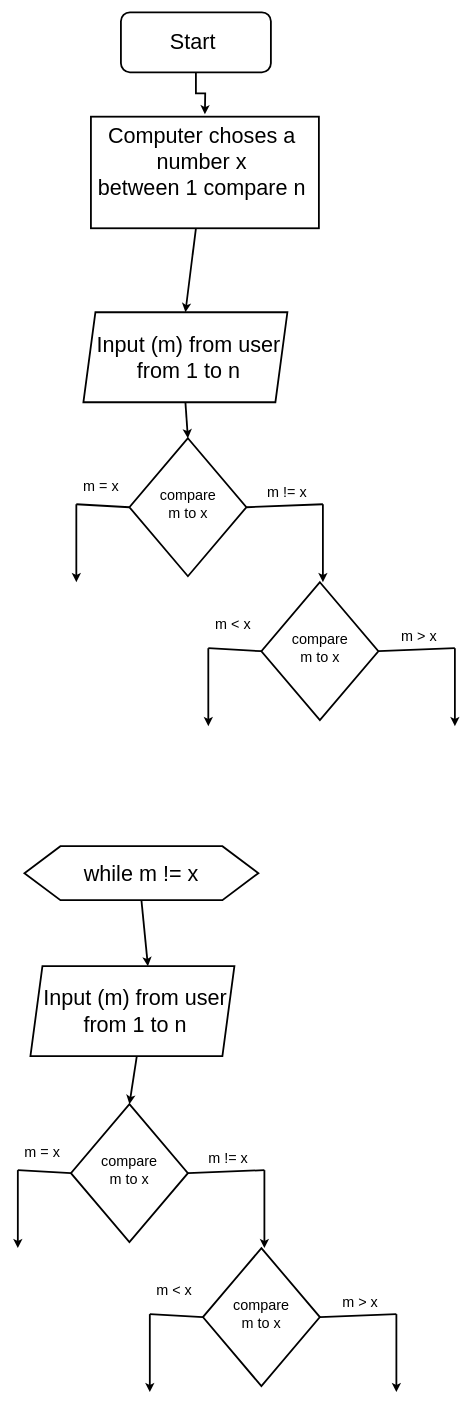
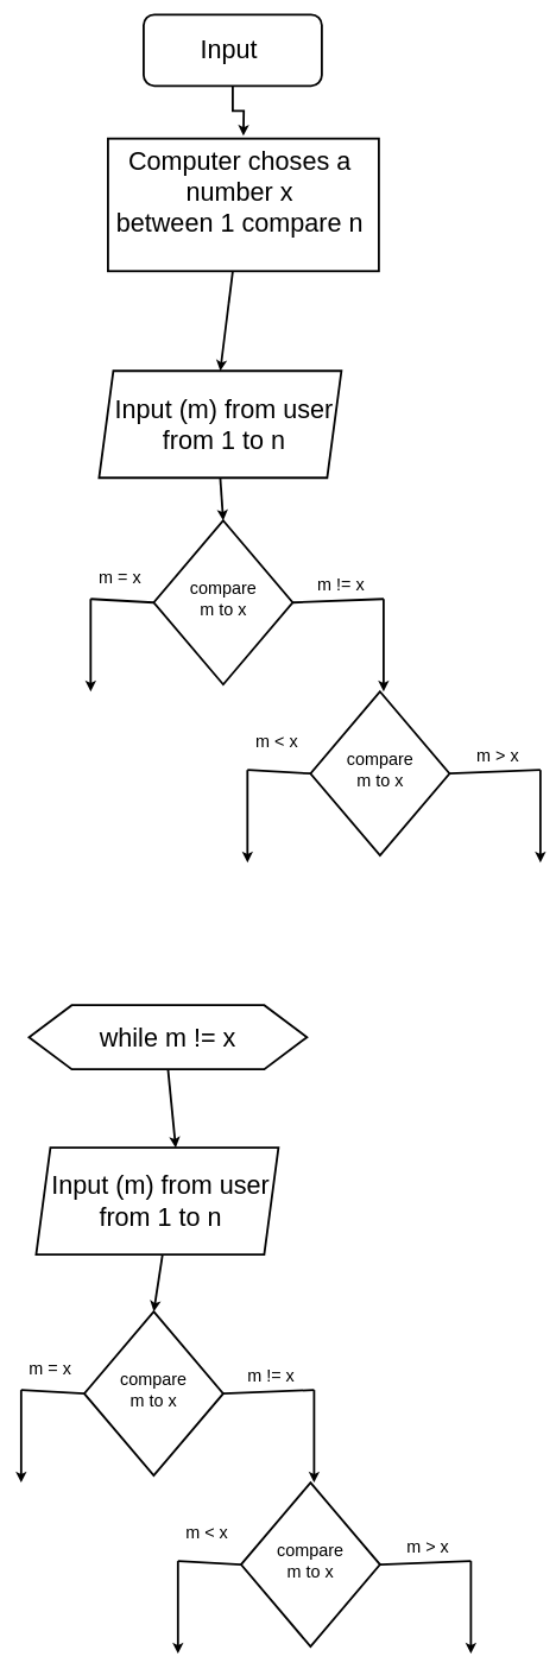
  <mxCell id="0" />
  <mxCell id="1" parent="0" />
  <mxCell id="2" value="" style="rounded=1;whiteSpace=wrap;html=1;strokeWidth=3;" vertex="1" parent="1"><mxGeometry x="201" y="20" width="250" height="100" as="geometry" /></mxCell>
- <mxCell id="3" value="&lt;span style=&quot;font-size: 36px&quot;&gt;Start&lt;br&gt;&lt;br&gt;&lt;/span&gt;" style="text;html=1;strokeColor=none;fillColor=none;align=center;verticalAlign=middle;whiteSpace=wrap;rounded=0;strokeWidth=3;" vertex="1" parent="1"><mxGeometry x="241" y="50" width="160" height="80" as="geometry" /></mxCell>
+ <mxCell id="3" value="&lt;span style=&quot;font-size: 36px&quot;&gt;Input&lt;br&gt;&lt;br&gt;&lt;/span&gt;" style="text;html=1;strokeColor=none;fillColor=none;align=center;verticalAlign=middle;whiteSpace=wrap;rounded=0;strokeWidth=3;" vertex="1" parent="1"><mxGeometry x="241" y="50" width="160" height="80" as="geometry" /></mxCell>
  <mxCell id="4" value="Text" style="text;html=1;strokeColor=none;fillColor=none;align=center;verticalAlign=middle;whiteSpace=wrap;rounded=0;" vertex="1" parent="1"><mxGeometry x="195.17" y="1890" width="40" height="20" as="geometry" /></mxCell>
  <mxCell id="5" style="edgeStyle=orthogonalEdgeStyle;rounded=0;orthogonalLoop=1;jettySize=auto;html=1;strokeWidth=3;" edge="1" parent="1" source="2"><mxGeometry relative="1" as="geometry"><mxPoint x="341" y="190" as="targetPoint" /></mxGeometry></mxCell>
  <mxCell id="6" style="edgeStyle=orthogonalEdgeStyle;rounded=0;orthogonalLoop=1;jettySize=auto;html=1;exitX=0.5;exitY=1;exitDx=0;exitDy=0;strokeWidth=3;" edge="1" parent="1" source="2" target="2"><mxGeometry relative="1" as="geometry" /></mxCell>
  <mxCell id="7" value="" style="rounded=0;whiteSpace=wrap;html=1;strokeWidth=3;" vertex="1" parent="1"><mxGeometry x="151" y="194" width="380" height="186" as="geometry" /></mxCell>
  <mxCell id="8" value="&lt;font style=&quot;font-size: 36px&quot;&gt;Computer choses a number x&lt;br&gt;between 1 compare n&lt;br&gt;&lt;/font&gt;" style="text;html=1;strokeColor=none;fillColor=none;align=center;verticalAlign=middle;whiteSpace=wrap;rounded=0;strokeWidth=3;" vertex="1" parent="1"><mxGeometry x="141" y="204" width="390" height="130" as="geometry" /></mxCell>
  <mxCell id="9" value="" style="shape=parallelogram;perimeter=parallelogramPerimeter;whiteSpace=wrap;html=1;fixedSize=1;strokeWidth=3;" vertex="1" parent="1"><mxGeometry x="50.17" y="1610" width="340" height="150" as="geometry" /></mxCell>
  <mxCell id="10" value="" style="rhombus;whiteSpace=wrap;html=1;strokeWidth=3;" vertex="1" parent="1"><mxGeometry x="117.67" y="1840" width="195" height="230" as="geometry" /></mxCell>
  <mxCell id="11" value="&lt;font style=&quot;font-size: 24px&quot;&gt;compare m to x&lt;/font&gt;" style="text;html=1;strokeColor=none;fillColor=none;align=center;verticalAlign=middle;whiteSpace=wrap;rounded=0;" vertex="1" parent="1"><mxGeometry x="175.17" y="1940" width="80" height="20" as="geometry" /></mxCell>
  <mxCell id="12" value="" style="endArrow=none;html=1;strokeWidth=3;exitX=1;exitY=0.5;exitDx=0;exitDy=0;" edge="1" parent="1" source="10"><mxGeometry width="50" height="50" relative="1" as="geometry"><mxPoint x="390.17" y="1970" as="sourcePoint" /><mxPoint x="440.17" y="1950" as="targetPoint" /></mxGeometry></mxCell>
  <mxCell id="13" value="" style="endArrow=classic;html=1;strokeWidth=3;" edge="1" parent="1"><mxGeometry width="50" height="50" relative="1" as="geometry"><mxPoint x="440.17" y="1950" as="sourcePoint" /><mxPoint x="440.17" y="2080" as="targetPoint" /></mxGeometry></mxCell>
  <mxCell id="14" value="&lt;font style=&quot;font-size: 24px&quot;&gt;m != x&lt;/font&gt;" style="text;html=1;strokeColor=none;fillColor=none;align=center;verticalAlign=middle;whiteSpace=wrap;rounded=0;" vertex="1" parent="1"><mxGeometry x="330.17" y="1910" width="100" height="40" as="geometry" /></mxCell>
  <mxCell id="15" value="" style="endArrow=none;html=1;strokeWidth=3;exitX=0;exitY=0.5;exitDx=0;exitDy=0;" edge="1" parent="1" source="10"><mxGeometry width="50" height="50" relative="1" as="geometry"><mxPoint x="-98.33" y="1955" as="sourcePoint" /><mxPoint x="29.17" y="1950" as="targetPoint" /></mxGeometry></mxCell>
  <mxCell id="16" value="" style="endArrow=classic;html=1;strokeWidth=3;" edge="1" parent="1"><mxGeometry width="50" height="50" relative="1" as="geometry"><mxPoint x="29.17" y="1950" as="sourcePoint" /><mxPoint x="29.17" y="2080" as="targetPoint" /></mxGeometry></mxCell>
  <mxCell id="17" value="&lt;font style=&quot;font-size: 24px&quot;&gt;m = x&lt;/font&gt;" style="text;html=1;strokeColor=none;fillColor=none;align=center;verticalAlign=middle;whiteSpace=wrap;rounded=0;" vertex="1" parent="1"><mxGeometry x="20.17" y="1900" width="100" height="40" as="geometry" /></mxCell>
  <mxCell id="18" value="Text" style="text;html=1;strokeColor=none;fillColor=none;align=center;verticalAlign=middle;whiteSpace=wrap;rounded=0;" vertex="1" parent="1"><mxGeometry x="415.17" y="2130" width="40" height="20" as="geometry" /></mxCell>
  <mxCell id="19" value="" style="rhombus;whiteSpace=wrap;html=1;strokeWidth=3;" vertex="1" parent="1"><mxGeometry x="337.67" y="2080" width="195" height="230" as="geometry" /></mxCell>
  <mxCell id="20" value="&lt;font style=&quot;font-size: 24px&quot;&gt;compare m to x&lt;/font&gt;" style="text;html=1;strokeColor=none;fillColor=none;align=center;verticalAlign=middle;whiteSpace=wrap;rounded=0;" vertex="1" parent="1"><mxGeometry x="395.17" y="2180" width="80" height="20" as="geometry" /></mxCell>
  <mxCell id="21" value="" style="endArrow=none;html=1;strokeWidth=3;exitX=1;exitY=0.5;exitDx=0;exitDy=0;" edge="1" parent="1" source="19"><mxGeometry width="50" height="50" relative="1" as="geometry"><mxPoint x="610.17" y="2210" as="sourcePoint" /><mxPoint x="660.17" y="2190" as="targetPoint" /></mxGeometry></mxCell>
  <mxCell id="22" value="" style="endArrow=classic;html=1;strokeWidth=3;" edge="1" parent="1"><mxGeometry width="50" height="50" relative="1" as="geometry"><mxPoint x="660.17" y="2190" as="sourcePoint" /><mxPoint x="660.17" y="2320" as="targetPoint" /></mxGeometry></mxCell>
  <mxCell id="23" value="&lt;font style=&quot;font-size: 24px&quot;&gt;m &amp;gt; x&lt;/font&gt;" style="text;html=1;strokeColor=none;fillColor=none;align=center;verticalAlign=middle;whiteSpace=wrap;rounded=0;" vertex="1" parent="1"><mxGeometry x="550.17" y="2150" width="100" height="40" as="geometry" /></mxCell>
  <mxCell id="24" value="" style="endArrow=none;html=1;strokeWidth=3;exitX=0;exitY=0.5;exitDx=0;exitDy=0;" edge="1" parent="1" source="19"><mxGeometry width="50" height="50" relative="1" as="geometry"><mxPoint x="121.67" y="2195" as="sourcePoint" /><mxPoint x="249.17" y="2190" as="targetPoint" /></mxGeometry></mxCell>
  <mxCell id="25" value="" style="endArrow=classic;html=1;strokeWidth=3;" edge="1" parent="1"><mxGeometry width="50" height="50" relative="1" as="geometry"><mxPoint x="249.17" y="2190" as="sourcePoint" /><mxPoint x="249.17" y="2320" as="targetPoint" /></mxGeometry></mxCell>
  <mxCell id="26" value="&lt;font style=&quot;font-size: 24px&quot;&gt;m &amp;lt; x&lt;/font&gt;" style="text;html=1;strokeColor=none;fillColor=none;align=center;verticalAlign=middle;whiteSpace=wrap;rounded=0;" vertex="1" parent="1"><mxGeometry x="240.17" y="2130" width="100" height="40" as="geometry" /></mxCell>
  <mxCell id="27" value="" style="endArrow=classic;html=1;strokeWidth=3;exitX=0.521;exitY=1.007;exitDx=0;exitDy=0;exitPerimeter=0;entryX=0.5;entryY=0;entryDx=0;entryDy=0;" edge="1" parent="1" source="9" target="10"><mxGeometry width="50" height="50" relative="1" as="geometry"><mxPoint x="390.17" y="1860" as="sourcePoint" /><mxPoint x="440.17" y="1810" as="targetPoint" /></mxGeometry></mxCell>
  <mxCell id="28" value="&lt;font style=&quot;font-size: 36px&quot;&gt;while m != x&lt;/font&gt;" style="shape=hexagon;perimeter=hexagonPerimeter2;whiteSpace=wrap;html=1;fixedSize=1;strokeWidth=3;size=60;" vertex="1" parent="1"><mxGeometry x="40.17" y="1410" width="390" height="90" as="geometry" /></mxCell>
  <mxCell id="29" value="&lt;font style=&quot;font-size: 36px&quot;&gt;Input (m) from user from 1 to n&lt;/font&gt;" style="text;html=1;strokeColor=none;fillColor=none;align=center;verticalAlign=middle;whiteSpace=wrap;rounded=0;strokeWidth=3;" vertex="1" parent="1"><mxGeometry x="70.17" y="1630" width="310" height="110" as="geometry" /></mxCell>
  <mxCell id="30" value="" style="shape=parallelogram;perimeter=parallelogramPerimeter;whiteSpace=wrap;html=1;fixedSize=1;strokeWidth=3;" vertex="1" parent="1"><mxGeometry x="138.5" y="520" width="340" height="150" as="geometry" /></mxCell>
  <mxCell id="31" value="&lt;font style=&quot;font-size: 36px&quot;&gt;Input (m) from user from 1 to n&lt;/font&gt;" style="text;html=1;strokeColor=none;fillColor=none;align=center;verticalAlign=middle;whiteSpace=wrap;rounded=0;strokeWidth=3;" vertex="1" parent="1"><mxGeometry x="158.5" y="540" width="310" height="110" as="geometry" /></mxCell>
  <mxCell id="32" style="edgeStyle=orthogonalEdgeStyle;rounded=0;orthogonalLoop=1;jettySize=auto;html=1;exitX=0.5;exitY=1;exitDx=0;exitDy=0;strokeWidth=3;" edge="1" parent="1" source="7" target="7"><mxGeometry relative="1" as="geometry" /></mxCell>
  <mxCell id="33" value="" style="endArrow=classic;html=1;strokeWidth=3;entryX=0.5;entryY=0;entryDx=0;entryDy=0;" edge="1" parent="1" target="30"><mxGeometry width="50" height="50" relative="1" as="geometry"><mxPoint x="326" y="380" as="sourcePoint" /><mxPoint x="361" y="400" as="targetPoint" /></mxGeometry></mxCell>
  <mxCell id="34" value="" style="endArrow=classic;html=1;strokeWidth=3;exitX=0.5;exitY=1;exitDx=0;exitDy=0;entryX=0.5;entryY=0;entryDx=0;entryDy=0;" edge="1" parent="1" source="30" target="37"><mxGeometry width="50" height="50" relative="1" as="geometry"><mxPoint x="456" y="730" as="sourcePoint" /><mxPoint x="306" y="740" as="targetPoint" /></mxGeometry></mxCell>
  <mxCell id="35" value="" style="endArrow=classic;html=1;strokeWidth=3;exitX=0.5;exitY=1;exitDx=0;exitDy=0;entryX=0.576;entryY=0;entryDx=0;entryDy=0;entryPerimeter=0;" edge="1" parent="1" source="28" target="9"><mxGeometry width="50" height="50" relative="1" as="geometry"><mxPoint x="416" y="1690" as="sourcePoint" /><mxPoint x="466" y="1640" as="targetPoint" /></mxGeometry></mxCell>
  <mxCell id="36" value="Text" style="text;html=1;strokeColor=none;fillColor=none;align=center;verticalAlign=middle;whiteSpace=wrap;rounded=0;" vertex="1" parent="1"><mxGeometry x="292.67" y="780" width="40" height="20" as="geometry" /></mxCell>
  <mxCell id="37" value="" style="rhombus;whiteSpace=wrap;html=1;strokeWidth=3;" vertex="1" parent="1"><mxGeometry x="215.17" y="730" width="195" height="230" as="geometry" /></mxCell>
  <mxCell id="38" value="&lt;font style=&quot;font-size: 24px&quot;&gt;compare m to x&lt;/font&gt;" style="text;html=1;strokeColor=none;fillColor=none;align=center;verticalAlign=middle;whiteSpace=wrap;rounded=0;" vertex="1" parent="1"><mxGeometry x="272.67" y="830" width="80" height="20" as="geometry" /></mxCell>
  <mxCell id="39" value="" style="endArrow=none;html=1;strokeWidth=3;exitX=1;exitY=0.5;exitDx=0;exitDy=0;" edge="1" parent="1" source="37"><mxGeometry width="50" height="50" relative="1" as="geometry"><mxPoint x="487.67" y="860" as="sourcePoint" /><mxPoint x="537.67" y="840" as="targetPoint" /></mxGeometry></mxCell>
  <mxCell id="40" value="" style="endArrow=classic;html=1;strokeWidth=3;" edge="1" parent="1"><mxGeometry width="50" height="50" relative="1" as="geometry"><mxPoint x="537.67" y="840" as="sourcePoint" /><mxPoint x="537.67" y="970" as="targetPoint" /></mxGeometry></mxCell>
  <mxCell id="41" value="&lt;font style=&quot;font-size: 24px&quot;&gt;m != x&lt;/font&gt;" style="text;html=1;strokeColor=none;fillColor=none;align=center;verticalAlign=middle;whiteSpace=wrap;rounded=0;" vertex="1" parent="1"><mxGeometry x="427.67" y="800" width="100" height="40" as="geometry" /></mxCell>
  <mxCell id="42" value="" style="endArrow=none;html=1;strokeWidth=3;exitX=0;exitY=0.5;exitDx=0;exitDy=0;" edge="1" parent="1" source="37"><mxGeometry width="50" height="50" relative="1" as="geometry"><mxPoint x="-0.83" y="845" as="sourcePoint" /><mxPoint x="126.67" y="840" as="targetPoint" /></mxGeometry></mxCell>
  <mxCell id="43" value="" style="endArrow=classic;html=1;strokeWidth=3;" edge="1" parent="1"><mxGeometry width="50" height="50" relative="1" as="geometry"><mxPoint x="126.67" y="840" as="sourcePoint" /><mxPoint x="126.67" y="970" as="targetPoint" /></mxGeometry></mxCell>
  <mxCell id="44" value="&lt;font style=&quot;font-size: 24px&quot;&gt;m = x&lt;/font&gt;" style="text;html=1;strokeColor=none;fillColor=none;align=center;verticalAlign=middle;whiteSpace=wrap;rounded=0;" vertex="1" parent="1"><mxGeometry x="117.67" y="790" width="100" height="40" as="geometry" /></mxCell>
  <mxCell id="45" value="Text" style="text;html=1;strokeColor=none;fillColor=none;align=center;verticalAlign=middle;whiteSpace=wrap;rounded=0;" vertex="1" parent="1"><mxGeometry x="512.67" y="1020" width="40" height="20" as="geometry" /></mxCell>
  <mxCell id="46" value="" style="rhombus;whiteSpace=wrap;html=1;strokeWidth=3;" vertex="1" parent="1"><mxGeometry x="435.17" y="970" width="195" height="230" as="geometry" /></mxCell>
  <mxCell id="47" value="&lt;font style=&quot;font-size: 24px&quot;&gt;compare m to x&lt;/font&gt;" style="text;html=1;strokeColor=none;fillColor=none;align=center;verticalAlign=middle;whiteSpace=wrap;rounded=0;" vertex="1" parent="1"><mxGeometry x="492.67" y="1070" width="80" height="20" as="geometry" /></mxCell>
  <mxCell id="48" value="" style="endArrow=none;html=1;strokeWidth=3;exitX=1;exitY=0.5;exitDx=0;exitDy=0;" edge="1" parent="1" source="46"><mxGeometry width="50" height="50" relative="1" as="geometry"><mxPoint x="707.67" y="1100" as="sourcePoint" /><mxPoint x="757.67" y="1080" as="targetPoint" /></mxGeometry></mxCell>
  <mxCell id="49" value="" style="endArrow=classic;html=1;strokeWidth=3;" edge="1" parent="1"><mxGeometry width="50" height="50" relative="1" as="geometry"><mxPoint x="757.67" y="1080" as="sourcePoint" /><mxPoint x="757.67" y="1210" as="targetPoint" /></mxGeometry></mxCell>
  <mxCell id="50" value="&lt;font style=&quot;font-size: 24px&quot;&gt;m &amp;gt; x&lt;/font&gt;" style="text;html=1;strokeColor=none;fillColor=none;align=center;verticalAlign=middle;whiteSpace=wrap;rounded=0;" vertex="1" parent="1"><mxGeometry x="647.67" y="1040" width="100" height="40" as="geometry" /></mxCell>
  <mxCell id="51" value="" style="endArrow=none;html=1;strokeWidth=3;exitX=0;exitY=0.5;exitDx=0;exitDy=0;" edge="1" parent="1" source="46"><mxGeometry width="50" height="50" relative="1" as="geometry"><mxPoint x="219.17" y="1085" as="sourcePoint" /><mxPoint x="346.67" y="1080" as="targetPoint" /></mxGeometry></mxCell>
  <mxCell id="52" value="" style="endArrow=classic;html=1;strokeWidth=3;" edge="1" parent="1"><mxGeometry width="50" height="50" relative="1" as="geometry"><mxPoint x="346.67" y="1080" as="sourcePoint" /><mxPoint x="346.67" y="1210" as="targetPoint" /></mxGeometry></mxCell>
  <mxCell id="53" value="&lt;font style=&quot;font-size: 24px&quot;&gt;m &amp;lt; x&lt;/font&gt;" style="text;html=1;strokeColor=none;fillColor=none;align=center;verticalAlign=middle;whiteSpace=wrap;rounded=0;" vertex="1" parent="1"><mxGeometry x="337.67" y="1020" width="100" height="40" as="geometry" /></mxCell>
